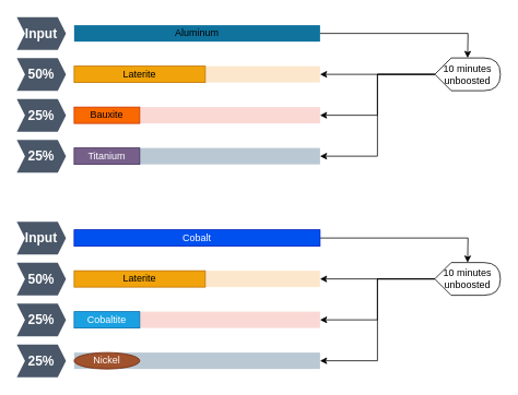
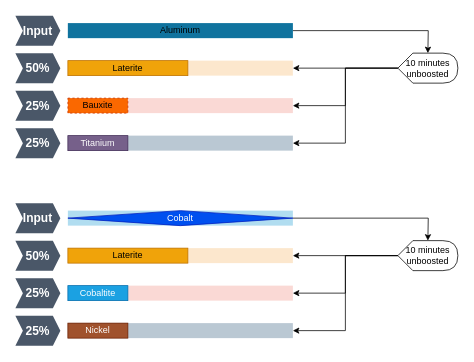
  <mxCell id="0" />
  <mxCell id="1" parent="0" />
  <mxCell id="2" value="Input" style="shape=step;perimeter=stepPerimeter;whiteSpace=wrap;html=1;fixedSize=1;size=10;fillColor=#4A5768;strokeColor=none;fontSize=16;fontColor=#ffffff;fontStyle=1;rounded=0;" vertex="1" parent="1"><mxGeometry x="20" y="20" width="60" height="40" as="geometry" /></mxCell>
  <mxCell id="3" value="" style="whiteSpace=wrap;html=1;fixedSize=1;size=10;fillColor=#B1DDF0;strokeColor=none;" vertex="1" parent="1"><mxGeometry x="90" y="30" width="300" height="20" as="geometry" /></mxCell>
  <mxCell id="4" style="edgeStyle=orthogonalEdgeStyle;rounded=0;orthogonalLoop=1;jettySize=auto;html=1;exitX=1;exitY=0.5;exitDx=0;exitDy=0;" edge="1" parent="1" source="5"><mxGeometry relative="1" as="geometry"><mxPoint x="570" y="70" as="targetPoint" /></mxGeometry></mxCell>
  <mxCell id="5" value="Aluminum" style="whiteSpace=wrap;html=1;fixedSize=1;size=10;fillColor=#10739E;strokeColor=none;shadow=0;" vertex="1" parent="1"><mxGeometry x="90" y="30" width="300" height="20" as="geometry" /></mxCell>
  <mxCell id="6" value="50%" style="shape=step;perimeter=stepPerimeter;whiteSpace=wrap;html=1;fixedSize=1;size=10;fillColor=#4A5768;strokeColor=none;fontSize=16;fontColor=#ffffff;fontStyle=1;rounded=0;" vertex="1" parent="1"><mxGeometry x="20" y="70" width="60" height="40" as="geometry" /></mxCell>
  <mxCell id="7" value="" style="whiteSpace=wrap;html=1;fixedSize=1;size=10;fillColor=#FCE7CD;strokeColor=none;" vertex="1" parent="1"><mxGeometry x="90" y="80" width="300" height="20" as="geometry" /></mxCell>
  <mxCell id="8" value="Laterite" style="whiteSpace=wrap;html=1;fixedSize=1;size=10;fillColor=#f0a30a;strokeColor=#BD7000;shadow=0;fontColor=#000000;" vertex="1" parent="1"><mxGeometry x="90" y="80" width="160" height="20" as="geometry" /></mxCell>
  <mxCell id="9" value="25%" style="shape=step;perimeter=stepPerimeter;whiteSpace=wrap;html=1;fixedSize=1;size=10;fillColor=#4A5768;strokeColor=none;fontSize=16;fontColor=#ffffff;fontStyle=1;rounded=0;" vertex="1" parent="1"><mxGeometry x="20" y="120" width="60" height="40" as="geometry" /></mxCell>
  <mxCell id="10" value="" style="whiteSpace=wrap;html=1;fixedSize=1;size=10;fillColor=#FAD9D5;strokeColor=none;" vertex="1" parent="1"><mxGeometry x="90" y="130" width="300" height="20" as="geometry" /></mxCell>
- <mxCell id="11" value="Bauxite" style="whiteSpace=wrap;html=1;fixedSize=1;size=10;fillColor=#fa6800;strokeColor=#C73500;shadow=0;fontColor=#000000;" vertex="1" parent="1"><mxGeometry x="90" y="130" width="80" height="20" as="geometry" /></mxCell>
+ <mxCell id="11" value="Bauxite" style="whiteSpace=wrap;html=1;fixedSize=1;size=10;fillColor=#fa6800;strokeColor=#C73500;shadow=0;fontColor=#000000;dashed=1;" vertex="1" parent="1"><mxGeometry x="90" y="130" width="80" height="20" as="geometry" /></mxCell>
  <mxCell id="12" value="25%" style="shape=step;perimeter=stepPerimeter;whiteSpace=wrap;html=1;fixedSize=1;size=10;fillColor=#4A5768;strokeColor=none;fontSize=16;fontColor=#ffffff;fontStyle=1;rounded=0;" vertex="1" parent="1"><mxGeometry x="20" y="170" width="60" height="40" as="geometry" /></mxCell>
  <mxCell id="13" value="" style="whiteSpace=wrap;html=1;fixedSize=1;size=10;fillColor=#BAC8D3;strokeColor=none;" vertex="1" parent="1"><mxGeometry x="90" y="180" width="300" height="20" as="geometry" /></mxCell>
  <mxCell id="14" value="Titanium" style="whiteSpace=wrap;html=1;fixedSize=1;size=10;fillColor=#76608a;strokeColor=#432D57;shadow=0;fontColor=#ffffff;" vertex="1" parent="1"><mxGeometry x="90" y="180" width="80" height="20" as="geometry" /></mxCell>
  <mxCell id="15" style="edgeStyle=orthogonalEdgeStyle;rounded=0;orthogonalLoop=1;jettySize=auto;html=1;exitX=0;exitY=0.5;exitDx=0;exitDy=0;exitPerimeter=0;entryX=1;entryY=0.5;entryDx=0;entryDy=0;" edge="1" parent="1" source="18" target="7"><mxGeometry relative="1" as="geometry" /></mxCell>
  <mxCell id="16" style="edgeStyle=orthogonalEdgeStyle;rounded=0;orthogonalLoop=1;jettySize=auto;html=1;exitX=0;exitY=0.5;exitDx=0;exitDy=0;exitPerimeter=0;entryX=1;entryY=0.5;entryDx=0;entryDy=0;" edge="1" parent="1" source="18" target="10"><mxGeometry relative="1" as="geometry" /></mxCell>
  <mxCell id="17" style="edgeStyle=orthogonalEdgeStyle;rounded=0;orthogonalLoop=1;jettySize=auto;html=1;exitX=0;exitY=0.5;exitDx=0;exitDy=0;exitPerimeter=0;entryX=1;entryY=0.5;entryDx=0;entryDy=0;" edge="1" parent="1" source="18" target="13"><mxGeometry relative="1" as="geometry" /></mxCell>
  <mxCell id="18" value="10 minutes unboosted" style="shape=display;whiteSpace=wrap;html=1;" vertex="1" parent="1"><mxGeometry x="530" y="70" width="80" height="40" as="geometry" /></mxCell>
  <mxCell id="19" value="Input" style="shape=step;perimeter=stepPerimeter;whiteSpace=wrap;html=1;fixedSize=1;size=10;fillColor=#4A5768;strokeColor=none;fontSize=16;fontColor=#ffffff;fontStyle=1;rounded=0;" vertex="1" parent="1"><mxGeometry x="20" y="270" width="60" height="40" as="geometry" /></mxCell>
  <mxCell id="20" value="" style="whiteSpace=wrap;html=1;fixedSize=1;size=10;fillColor=#B1DDF0;strokeColor=none;" vertex="1" parent="1"><mxGeometry x="90" y="280" width="300" height="20" as="geometry" /></mxCell>
  <mxCell id="21" style="edgeStyle=orthogonalEdgeStyle;rounded=0;orthogonalLoop=1;jettySize=auto;html=1;exitX=1;exitY=0.5;exitDx=0;exitDy=0;" edge="1" parent="1" source="22"><mxGeometry relative="1" as="geometry"><mxPoint x="570" y="320" as="targetPoint" /></mxGeometry></mxCell>
- <mxCell id="22" value="Cobalt" style="whiteSpace=wrap;html=1;fixedSize=1;size=10;fillColor=#0050ef;strokeColor=#001DBC;shadow=0;fontColor=#ffffff;" vertex="1" parent="1"><mxGeometry x="90" y="280" width="300" height="20" as="geometry" /></mxCell>
+ <mxCell id="22" value="Cobalt" style="rhombus;whiteSpace=wrap;html=1;fixedSize=1;size=10;fillColor=#0050ef;strokeColor=#001DBC;shadow=0;fontColor=#ffffff;" vertex="1" parent="1"><mxGeometry x="90" y="280" width="300" height="20" as="geometry" /></mxCell>
  <mxCell id="23" value="50%" style="shape=step;perimeter=stepPerimeter;whiteSpace=wrap;html=1;fixedSize=1;size=10;fillColor=#4A5768;strokeColor=none;fontSize=16;fontColor=#ffffff;fontStyle=1;rounded=0;" vertex="1" parent="1"><mxGeometry x="20" y="320" width="60" height="40" as="geometry" /></mxCell>
  <mxCell id="24" value="" style="whiteSpace=wrap;html=1;fixedSize=1;size=10;fillColor=#FCE7CD;strokeColor=none;" vertex="1" parent="1"><mxGeometry x="90" y="330" width="300" height="20" as="geometry" /></mxCell>
  <mxCell id="25" value="Laterite" style="whiteSpace=wrap;html=1;fixedSize=1;size=10;fillColor=#f0a30a;strokeColor=#BD7000;shadow=0;fontColor=#000000;" vertex="1" parent="1"><mxGeometry x="90" y="330" width="160" height="20" as="geometry" /></mxCell>
  <mxCell id="26" value="25%" style="shape=step;perimeter=stepPerimeter;whiteSpace=wrap;html=1;fixedSize=1;size=10;fillColor=#4A5768;strokeColor=none;fontSize=16;fontColor=#ffffff;fontStyle=1;rounded=0;" vertex="1" parent="1"><mxGeometry x="20" y="370" width="60" height="40" as="geometry" /></mxCell>
  <mxCell id="27" value="" style="whiteSpace=wrap;html=1;fixedSize=1;size=10;fillColor=#FAD9D5;strokeColor=none;" vertex="1" parent="1"><mxGeometry x="90" y="380" width="300" height="20" as="geometry" /></mxCell>
  <mxCell id="28" value="Cobaltite" style="whiteSpace=wrap;html=1;fixedSize=1;size=10;fillColor=#1ba1e2;strokeColor=#006EAF;shadow=0;fontColor=#ffffff;" vertex="1" parent="1"><mxGeometry x="90" y="380" width="80" height="20" as="geometry" /></mxCell>
  <mxCell id="29" value="25%" style="shape=step;perimeter=stepPerimeter;whiteSpace=wrap;html=1;fixedSize=1;size=10;fillColor=#4A5768;strokeColor=none;fontSize=16;fontColor=#ffffff;fontStyle=1;rounded=0;" vertex="1" parent="1"><mxGeometry x="20" y="420" width="60" height="40" as="geometry" /></mxCell>
  <mxCell id="30" value="" style="whiteSpace=wrap;html=1;fixedSize=1;size=10;fillColor=#BAC8D3;strokeColor=none;" vertex="1" parent="1"><mxGeometry x="90" y="430" width="300" height="20" as="geometry" /></mxCell>
- <mxCell id="31" value="Nickel" style="ellipse;whiteSpace=wrap;html=1;fixedSize=1;size=10;fillColor=#a0522d;strokeColor=#6D1F00;shadow=0;fontColor=#ffffff;" vertex="1" parent="1"><mxGeometry x="90" y="430" width="80" height="20" as="geometry" /></mxCell>
+ <mxCell id="31" value="Nickel" style="whiteSpace=wrap;html=1;fixedSize=1;size=10;fillColor=#a0522d;strokeColor=#6D1F00;shadow=0;fontColor=#ffffff;" vertex="1" parent="1"><mxGeometry x="90" y="430" width="80" height="20" as="geometry" /></mxCell>
  <mxCell id="32" style="edgeStyle=orthogonalEdgeStyle;rounded=0;orthogonalLoop=1;jettySize=auto;html=1;exitX=0;exitY=0.5;exitDx=0;exitDy=0;exitPerimeter=0;entryX=1;entryY=0.5;entryDx=0;entryDy=0;" edge="1" parent="1" source="35" target="24"><mxGeometry relative="1" as="geometry" /></mxCell>
  <mxCell id="33" style="edgeStyle=orthogonalEdgeStyle;rounded=0;orthogonalLoop=1;jettySize=auto;html=1;exitX=0;exitY=0.5;exitDx=0;exitDy=0;exitPerimeter=0;entryX=1;entryY=0.5;entryDx=0;entryDy=0;" edge="1" parent="1" source="35" target="27"><mxGeometry relative="1" as="geometry" /></mxCell>
  <mxCell id="34" style="edgeStyle=orthogonalEdgeStyle;rounded=0;orthogonalLoop=1;jettySize=auto;html=1;exitX=0;exitY=0.5;exitDx=0;exitDy=0;exitPerimeter=0;entryX=1;entryY=0.5;entryDx=0;entryDy=0;" edge="1" parent="1" source="35" target="30"><mxGeometry relative="1" as="geometry" /></mxCell>
  <mxCell id="35" value="10 minutes unboosted" style="shape=display;whiteSpace=wrap;html=1;" vertex="1" parent="1"><mxGeometry x="530" y="320" width="80" height="40" as="geometry" /></mxCell>
